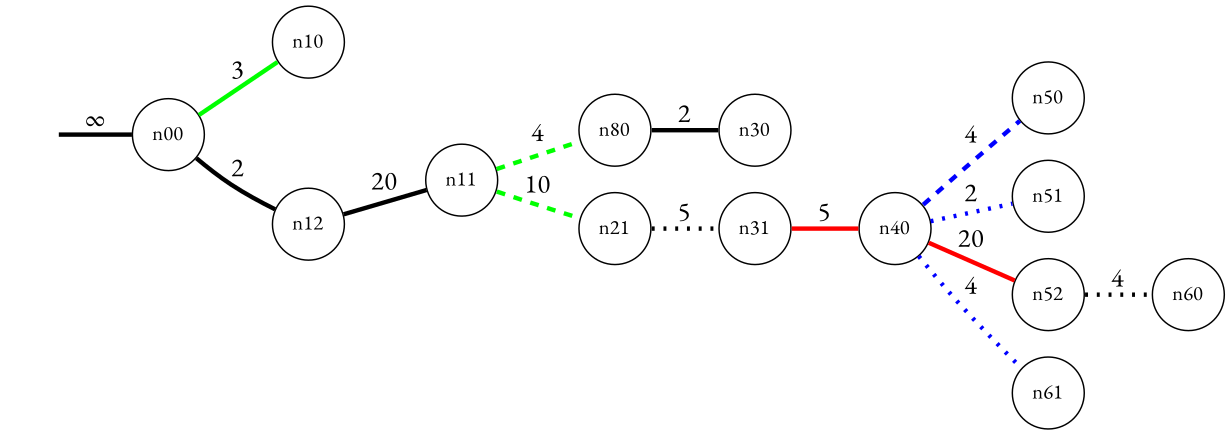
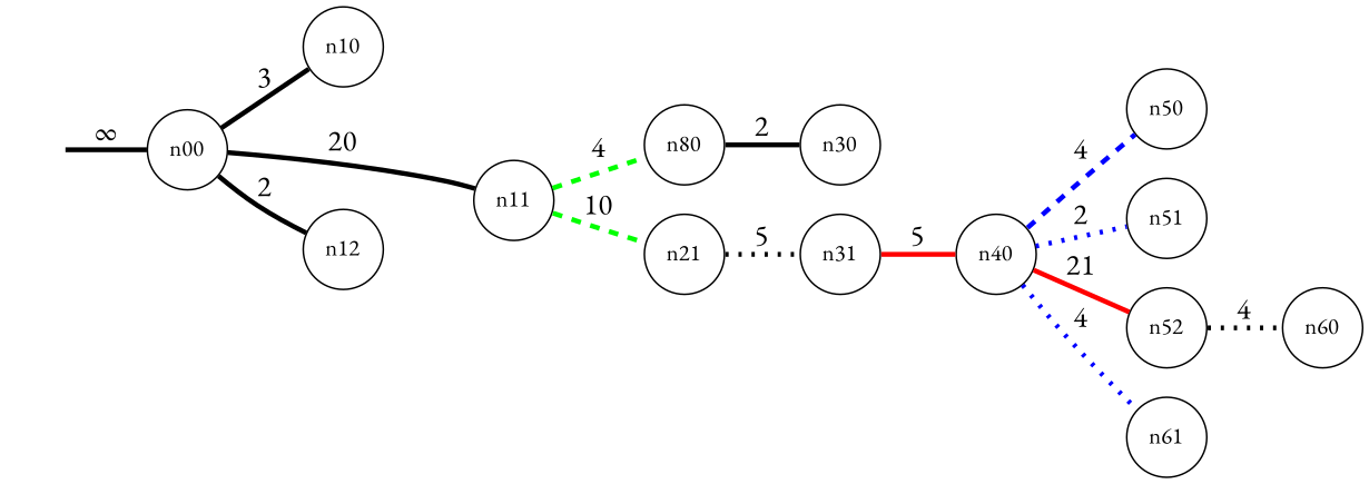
  digraph {
    fontname="EB Garamond"
    rankdir=LR
    node [fontname="EB Garamond" shape=circle]
    edge [arrowhead=none arrowtail=none dir=both fontname="EB Garamond" fontsize=18 penwidth=3]
    r [style=invisible]
    n00
    n10
    n11
    n12
    n20 [label=n80]
    n21
    n30
    n31
    n40
    n50
    n51
    n52
    n61
    n60
    r -> n00 [label="&infin;"]
-   n00 -> n10 [label=3 color=green]
-   n12 -> n11 [label=20]
+   n00 -> n10 [label=3]
+   n00 -> n11 [label=20]
    n00 -> n12 [label=2]
    n11 -> n20 [color=green label=4 style=dashed]
    n11 -> n21 [color=green label=10 style=dashed]
    n20 -> n30 [label=2]
    n21 -> n31 [label=5 style=dotted]
    n31 -> n40 [color=red label=5 style=bold]
    n40 -> n50 [color=blue label=4 style=dashed]
    n40 -> n51 [color=blue label=2 style=dotted]
-   n40 -> n52 [color=red label=20 style=bold]
+   n40 -> n52 [color=red label=21 style=bold]
    n40 -> n61 [color=blue label=4 style=dotted]
    n52 -> n60 [color=black label=4 style=dotted]
  }
